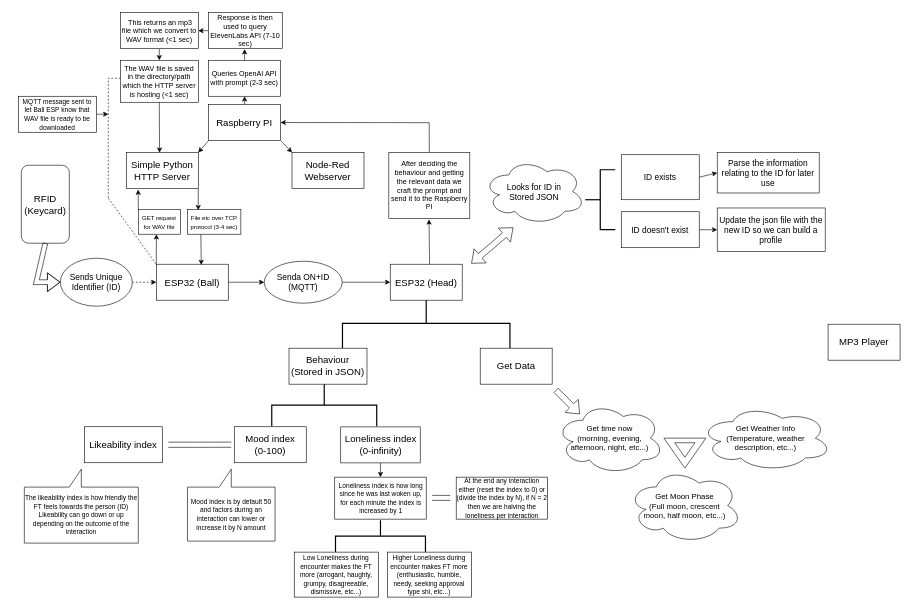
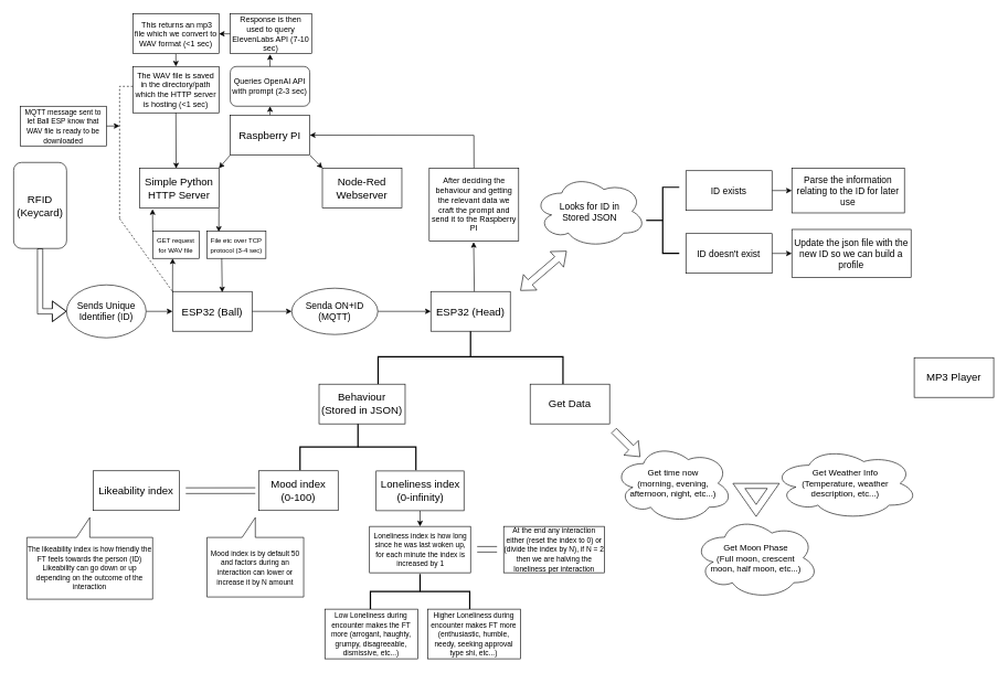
  <mxCell id="0" />
  <mxCell id="1" parent="0" />
  <mxCell id="2" value="" style="strokeWidth=2;html=1;shape=mxgraph.flowchart.annotation_2;align=left;labelPosition=right;pointerEvents=1;rotation=90;" vertex="1" parent="1"><mxGeometry x="668.13" y="398.92" width="83.75" height="279.21" as="geometry" /></mxCell>
  <mxCell id="3" style="edgeStyle=none;rounded=0;orthogonalLoop=1;jettySize=auto;html=1;exitX=1;exitY=0.5;exitDx=0;exitDy=0;entryX=0;entryY=0.5;entryDx=0;entryDy=0;" edge="1" parent="1" source="5" target="13"><mxGeometry relative="1" as="geometry" /></mxCell>
  <mxCell id="4" style="edgeStyle=none;rounded=0;orthogonalLoop=1;jettySize=auto;html=1;exitX=0;exitY=0;exitDx=0;exitDy=0;" edge="1" parent="1" source="5"><mxGeometry relative="1" as="geometry"><mxPoint x="260.143" y="390" as="targetPoint" /></mxGeometry></mxCell>
  <mxCell id="5" value="&lt;font style=&quot;font-size: 16px;&quot;&gt;ESP32 (Ball)&lt;/font&gt;" style="rounded=0;whiteSpace=wrap;html=1;" vertex="1" parent="1"><mxGeometry x="260" y="440" width="120" height="60" as="geometry" /></mxCell>
  <mxCell id="6" value="&lt;font style=&quot;font-size: 16px;&quot;&gt;ESP32 (Head)&lt;/font&gt;" style="rounded=0;whiteSpace=wrap;html=1;" vertex="1" parent="1"><mxGeometry x="650" y="440" width="120" height="60" as="geometry" /></mxCell>
  <mxCell id="7" style="edgeStyle=none;rounded=0;orthogonalLoop=1;jettySize=auto;html=1;exitX=0;exitY=1;exitDx=0;exitDy=0;entryX=1;entryY=0;entryDx=0;entryDy=0;" edge="1" parent="1" source="10" target="32"><mxGeometry relative="1" as="geometry" /></mxCell>
  <mxCell id="8" style="edgeStyle=none;rounded=0;orthogonalLoop=1;jettySize=auto;html=1;exitX=1;exitY=1;exitDx=0;exitDy=0;entryX=0;entryY=0;entryDx=0;entryDy=0;" edge="1" parent="1" source="10" target="30"><mxGeometry relative="1" as="geometry" /></mxCell>
  <mxCell id="9" style="edgeStyle=none;rounded=0;orthogonalLoop=1;jettySize=auto;html=1;exitX=0.5;exitY=0;exitDx=0;exitDy=0;entryX=0.5;entryY=1;entryDx=0;entryDy=0;" edge="1" parent="1" source="10" target="60"><mxGeometry relative="1" as="geometry" /></mxCell>
  <mxCell id="10" value="&lt;font style=&quot;font-size: 16px;&quot;&gt;Raspberry PI&lt;/font&gt;" style="rounded=0;whiteSpace=wrap;html=1;" vertex="1" parent="1"><mxGeometry x="347.19" y="173.75" width="120" height="60" as="geometry" /></mxCell>
- <mxCell id="11" value="&lt;div&gt;&lt;font style=&quot;font-size: 16px;&quot;&gt;RFID&lt;/font&gt;&lt;/div&gt;&lt;div&gt;&lt;font style=&quot;font-size: 16px;&quot;&gt;(Keycard)&lt;/font&gt;&lt;/div&gt;" style="rounded=1;whiteSpace=wrap;html=1;" vertex="1" parent="1"><mxGeometry x="35" y="275" width="80" height="130" as="geometry" /></mxCell>
+ <mxCell id="11" value="&lt;div&gt;&lt;font style=&quot;font-size: 16px;&quot;&gt;RFID&lt;/font&gt;&lt;/div&gt;&lt;div&gt;&lt;font style=&quot;font-size: 16px;&quot;&gt;(Keycard)&lt;/font&gt;&lt;/div&gt;" style="rounded=1;whiteSpace=wrap;html=1;" vertex="1" parent="1"><mxGeometry x="20" y="245" width="80" height="130" as="geometry" /></mxCell>
  <mxCell id="12" style="edgeStyle=none;rounded=0;orthogonalLoop=1;jettySize=auto;html=1;exitX=1;exitY=0.5;exitDx=0;exitDy=0;entryX=0;entryY=0.5;entryDx=0;entryDy=0;" edge="1" parent="1" source="13" target="6"><mxGeometry relative="1" as="geometry" /></mxCell>
  <mxCell id="13" value="&lt;div&gt;&lt;font style=&quot;font-size: 14px;&quot;&gt;Senda ON+ID&lt;/font&gt;&lt;/div&gt;&lt;div&gt;&lt;font style=&quot;font-size: 14px;&quot;&gt;(MQTT)&lt;/font&gt;&lt;/div&gt;" style="ellipse;whiteSpace=wrap;html=1;" vertex="1" parent="1"><mxGeometry x="440" y="435" width="130" height="70" as="geometry" /></mxCell>
- <mxCell id="14" style="edgeStyle=none;rounded=0;orthogonalLoop=1;jettySize=auto;html=1;exitX=1;exitY=0.5;exitDx=0;exitDy=0;entryX=0;entryY=0.5;entryDx=0;entryDy=0;dashed=1;" edge="1" parent="1" source="15" target="5"><mxGeometry relative="1" as="geometry" /></mxCell>
+ <mxCell id="14" style="edgeStyle=none;rounded=0;orthogonalLoop=1;jettySize=auto;html=1;exitX=1;exitY=0.5;exitDx=0;exitDy=0;entryX=0;entryY=0.5;entryDx=0;entryDy=0;" edge="1" parent="1" source="15" target="5"><mxGeometry relative="1" as="geometry" /></mxCell>
  <mxCell id="15" value="&lt;div&gt;&lt;font style=&quot;font-size: 14px;&quot;&gt;Sends Unique Identifier (ID)&lt;/font&gt;&lt;/div&gt;" style="ellipse;whiteSpace=wrap;html=1;" vertex="1" parent="1"><mxGeometry x="100" y="430" width="120" height="80" as="geometry" /></mxCell>
  <mxCell id="16" style="edgeStyle=none;rounded=0;orthogonalLoop=1;jettySize=auto;html=1;exitX=1;exitY=0.5;exitDx=0;exitDy=0;" edge="1" parent="1" source="15" target="15"><mxGeometry relative="1" as="geometry" /></mxCell>
  <mxCell id="17" value="" style="shape=flexArrow;endArrow=classic;html=1;rounded=0;endWidth=22;endSize=6.67;width=8;entryX=0;entryY=0.5;entryDx=0;entryDy=0;exitX=0.5;exitY=1;exitDx=0;exitDy=0;" edge="1" parent="1" source="11" target="15"><mxGeometry width="50" height="50" relative="1" as="geometry"><mxPoint x="59.5" y="380" as="sourcePoint" /><mxPoint x="60" y="490" as="targetPoint" /><Array as="points"><mxPoint x="60" y="470" /></Array></mxGeometry></mxCell>
  <mxCell id="18" value="&lt;div&gt;&lt;font style=&quot;font-size: 14px;&quot;&gt;Looks for ID in&lt;/font&gt;&lt;/div&gt;&lt;div&gt;&lt;font style=&quot;font-size: 14px;&quot;&gt;Stored JSON&lt;/font&gt;&lt;/div&gt;" style="ellipse;shape=cloud;whiteSpace=wrap;html=1;" vertex="1" parent="1"><mxGeometry x="805.18" y="263.75" width="170" height="110" as="geometry" /></mxCell>
  <mxCell id="19" value="" style="shape=flexArrow;endArrow=classic;startArrow=classic;html=1;rounded=0;" edge="1" parent="1"><mxGeometry width="100" height="100" relative="1" as="geometry"><mxPoint x="785.18" y="438.75" as="sourcePoint" /><mxPoint x="855.18" y="378.75" as="targetPoint" /></mxGeometry></mxCell>
  <mxCell id="20" style="edgeStyle=none;rounded=0;orthogonalLoop=1;jettySize=auto;html=1;exitX=1;exitY=0.5;exitDx=0;exitDy=0;entryX=0;entryY=0.5;entryDx=0;entryDy=0;" edge="1" parent="1" source="21" target="26"><mxGeometry relative="1" as="geometry" /></mxCell>
  <mxCell id="21" value="&lt;font style=&quot;font-size: 14px;&quot;&gt;ID doesn't exist&lt;/font&gt;" style="rounded=0;whiteSpace=wrap;html=1;" vertex="1" parent="1"><mxGeometry x="1035.18" y="352.5" width="130" height="60" as="geometry" /></mxCell>
  <mxCell id="22" value="" style="strokeWidth=2;html=1;shape=mxgraph.flowchart.annotation_2;align=left;labelPosition=right;pointerEvents=1;" vertex="1" parent="1"><mxGeometry x="975.18" y="282.5" width="50" height="100" as="geometry" /></mxCell>
  <mxCell id="23" style="edgeStyle=none;rounded=0;orthogonalLoop=1;jettySize=auto;html=1;exitX=1;exitY=0.5;exitDx=0;exitDy=0;entryX=0;entryY=0.5;entryDx=0;entryDy=0;" edge="1" parent="1" source="24" target="25"><mxGeometry relative="1" as="geometry" /></mxCell>
- <mxCell id="24" value="&lt;font style=&quot;font-size: 14px;&quot;&gt;ID exists&lt;/font&gt;" style="rounded=0;whiteSpace=wrap;html=1;" vertex="1" parent="1"><mxGeometry x="1035.18" y="257.5" width="130" height="75" as="geometry" /></mxCell>
+ <mxCell id="24" value="&lt;font style=&quot;font-size: 14px;&quot;&gt;ID exists&lt;/font&gt;" style="rounded=0;whiteSpace=wrap;html=1;" vertex="1" parent="1"><mxGeometry x="1035.18" y="257.5" width="130" height="60" as="geometry" /></mxCell>
  <mxCell id="25" value="&lt;font style=&quot;font-size: 14px;&quot;&gt;Parse the information relating to the ID for later use&lt;/font&gt;" style="rounded=0;whiteSpace=wrap;html=1;" vertex="1" parent="1"><mxGeometry x="1195.18" y="253.75" width="170" height="67.5" as="geometry" /></mxCell>
  <mxCell id="26" value="&lt;font style=&quot;font-size: 14px;&quot;&gt;Update the json file with the new ID so we can build a profile&lt;/font&gt;" style="rounded=0;whiteSpace=wrap;html=1;" vertex="1" parent="1"><mxGeometry x="1195.18" y="346.25" width="180" height="72.5" as="geometry" /></mxCell>
  <mxCell id="27" style="edgeStyle=none;rounded=0;orthogonalLoop=1;jettySize=auto;html=1;exitX=1;exitY=0.5;exitDx=0;exitDy=0;" edge="1" parent="1" source="21" target="21"><mxGeometry relative="1" as="geometry" /></mxCell>
  <mxCell id="28" style="edgeStyle=none;rounded=0;orthogonalLoop=1;jettySize=auto;html=1;exitX=1;exitY=0.5;exitDx=0;exitDy=0;" edge="1" parent="1" source="21" target="21"><mxGeometry relative="1" as="geometry" /></mxCell>
  <mxCell id="29" value="&lt;font style=&quot;font-size: 16px;&quot;&gt;MP3 Player&lt;/font&gt;" style="rounded=0;whiteSpace=wrap;html=1;" vertex="1" parent="1"><mxGeometry x="1380" y="540" width="120" height="60" as="geometry" /></mxCell>
  <mxCell id="30" value="&lt;div&gt;&lt;font style=&quot;font-size: 16px;&quot;&gt;Node-Red&lt;/font&gt;&lt;/div&gt;&lt;div&gt;&lt;font style=&quot;font-size: 16px;&quot;&gt;Webserver&lt;/font&gt;&lt;/div&gt;" style="rounded=0;whiteSpace=wrap;html=1;" vertex="1" parent="1"><mxGeometry x="486.25" y="253.75" width="120" height="60" as="geometry" /></mxCell>
  <mxCell id="31" style="edgeStyle=none;rounded=0;orthogonalLoop=1;jettySize=auto;html=1;exitX=1;exitY=1;exitDx=0;exitDy=0;" edge="1" parent="1" source="32"><mxGeometry relative="1" as="geometry"><mxPoint x="329.857" y="350" as="targetPoint" /></mxGeometry></mxCell>
  <mxCell id="32" value="&lt;div&gt;&lt;font style=&quot;font-size: 16px;&quot;&gt;Simple Python&lt;/font&gt;&lt;/div&gt;&lt;div&gt;&lt;font style=&quot;font-size: 16px;&quot;&gt;HTTP Server&lt;/font&gt;&lt;/div&gt;" style="rounded=0;whiteSpace=wrap;html=1;" vertex="1" parent="1"><mxGeometry x="210" y="253.75" width="120" height="60" as="geometry" /></mxCell>
  <mxCell id="33" value="&lt;div&gt;&lt;font style=&quot;font-size: 13px;&quot;&gt;Get time now&lt;/font&gt;&lt;/div&gt;&lt;div&gt;&lt;font style=&quot;font-size: 13px;&quot;&gt;(morning, evening,&lt;/font&gt;&lt;/div&gt;&lt;div&gt;&lt;font style=&quot;font-size: 13px;&quot;&gt;afternoon, night, etc...)&lt;/font&gt;&lt;/div&gt;" style="ellipse;shape=cloud;whiteSpace=wrap;html=1;" vertex="1" parent="1"><mxGeometry x="926.25" y="670" width="180" height="120" as="geometry" /></mxCell>
  <mxCell id="34" value="&lt;div&gt;&lt;font style=&quot;font-size: 13px;&quot;&gt;Get Moon Phase&lt;/font&gt;&lt;/div&gt;&lt;div&gt;&lt;font style=&quot;font-size: 13px;&quot;&gt;(Full moon, crescent&lt;/font&gt;&lt;/div&gt;&lt;div&gt;&lt;font style=&quot;font-size: 13px;&quot;&gt;moon, half moon, etc...)&lt;/font&gt;&lt;/div&gt;" style="ellipse;shape=cloud;whiteSpace=wrap;html=1;" vertex="1" parent="1"><mxGeometry x="1046.25" y="780" width="190" height="125" as="geometry" /></mxCell>
  <mxCell id="35" value="&lt;div&gt;&lt;font style=&quot;font-size: 13px;&quot;&gt;Get Weather Info&lt;/font&gt;&lt;/div&gt;&lt;div&gt;&lt;font style=&quot;font-size: 13px;&quot;&gt;(Temperature, weather&lt;/font&gt;&lt;/div&gt;&lt;div&gt;&lt;font style=&quot;font-size: 13px;&quot;&gt;description, etc...)&lt;/font&gt;&lt;/div&gt;" style="ellipse;shape=cloud;whiteSpace=wrap;html=1;" vertex="1" parent="1"><mxGeometry x="1166.25" y="675" width="220" height="110" as="geometry" /></mxCell>
  <mxCell id="36" value="&lt;font style=&quot;font-size: 16px;&quot;&gt;Get Data&lt;/font&gt;" style="rounded=0;whiteSpace=wrap;html=1;" vertex="1" parent="1"><mxGeometry x="800" y="580" width="120" height="60" as="geometry" /></mxCell>
  <mxCell id="37" value="" style="shape=flexArrow;endArrow=classic;html=1;rounded=0;" edge="1" parent="1"><mxGeometry width="50" height="50" relative="1" as="geometry"><mxPoint x="926.25" y="650" as="sourcePoint" /><mxPoint x="966.25" y="690" as="targetPoint" /></mxGeometry></mxCell>
  <mxCell id="38" value="" style="triangle;whiteSpace=wrap;html=1;rotation=90;" vertex="1" parent="1"><mxGeometry x="1116.25" y="720" width="50" height="70" as="geometry" /></mxCell>
  <mxCell id="39" value="" style="triangle;whiteSpace=wrap;html=1;rotation=90;" vertex="1" parent="1"><mxGeometry x="1129.14" y="732.89" width="24.22" height="33.75" as="geometry" /></mxCell>
  <mxCell id="40" value="&lt;div&gt;&lt;font style=&quot;font-size: 16px;&quot;&gt;Behaviour&lt;/font&gt;&lt;/div&gt;&lt;div&gt;&lt;font style=&quot;font-size: 16px;&quot;&gt;(Stored in JSON)&lt;/font&gt;&lt;/div&gt;" style="rounded=0;whiteSpace=wrap;html=1;" vertex="1" parent="1"><mxGeometry x="481.25" y="580" width="130" height="60" as="geometry" /></mxCell>
  <mxCell id="41" value="" style="strokeWidth=2;html=1;shape=mxgraph.flowchart.annotation_2;align=left;labelPosition=right;pointerEvents=1;rotation=90;" vertex="1" parent="1"><mxGeometry x="505" y="587.5" width="70" height="175" as="geometry" /></mxCell>
  <mxCell id="42" value="&lt;div&gt;&lt;font style=&quot;font-size: 16px;&quot;&gt;Mood index&lt;/font&gt;&lt;/div&gt;&lt;div&gt;&lt;font style=&quot;font-size: 16px;&quot;&gt;(0-100)&lt;/font&gt;&lt;/div&gt;" style="rounded=0;whiteSpace=wrap;html=1;" vertex="1" parent="1"><mxGeometry x="390" y="711" width="120" height="60" as="geometry" /></mxCell>
  <mxCell id="43" style="edgeStyle=none;rounded=0;orthogonalLoop=1;jettySize=auto;html=1;exitX=0.5;exitY=1;exitDx=0;exitDy=0;entryX=0.5;entryY=0;entryDx=0;entryDy=0;" edge="1" parent="1" source="44" target="49"><mxGeometry relative="1" as="geometry" /></mxCell>
  <mxCell id="44" value="&lt;div&gt;&lt;font style=&quot;font-size: 16px;&quot;&gt;Loneliness index&lt;/font&gt;&lt;/div&gt;&lt;div&gt;&lt;font style=&quot;font-size: 16px;&quot;&gt;(0-infinity)&lt;/font&gt;&lt;/div&gt;" style="rounded=0;whiteSpace=wrap;html=1;" vertex="1" parent="1"><mxGeometry x="567.5" y="711.25" width="132.5" height="60" as="geometry" /></mxCell>
  <mxCell id="45" value="&lt;font style=&quot;font-size: 16px;&quot;&gt;Likeability index&lt;/font&gt;" style="rounded=0;whiteSpace=wrap;html=1;" vertex="1" parent="1"><mxGeometry x="140" y="711" width="130" height="60" as="geometry" /></mxCell>
  <mxCell id="46" value="&lt;div&gt;&lt;font style=&quot;font-size: 11px;&quot;&gt;The likeability index is how friendly the FT feels towards the person (ID)&lt;/font&gt;&lt;/div&gt;&lt;div&gt;&lt;font style=&quot;font-size: 11px;&quot;&gt;Likeability can go down or up depending on the outcome of the interaction&lt;/font&gt;&lt;/div&gt;" style="shape=callout;whiteSpace=wrap;html=1;perimeter=calloutPerimeter;flipV=1;flipH=1;" vertex="1" parent="1"><mxGeometry x="40" y="781.64" width="190" height="123.36" as="geometry" /></mxCell>
  <mxCell id="47" value="&lt;div&gt;&lt;font style=&quot;font-size: 11px;&quot;&gt;Mood index is by default 50 and factors during an interaction can lower or increase it by N amount&lt;/font&gt;&lt;/div&gt;" style="shape=callout;whiteSpace=wrap;html=1;perimeter=calloutPerimeter;direction=east;flipH=1;flipV=1;" vertex="1" parent="1"><mxGeometry x="312" y="781.64" width="146" height="120" as="geometry" /></mxCell>
  <mxCell id="48" value="" style="shape=link;html=1;rounded=0;width=8.621;" edge="1" parent="1"><mxGeometry width="100" relative="1" as="geometry"><mxPoint x="280" y="741" as="sourcePoint" /><mxPoint x="385" y="740.91" as="targetPoint" /></mxGeometry></mxCell>
  <mxCell id="49" value="&lt;font style=&quot;font-size: 11px;&quot;&gt;Loneliness index is how long since he was last woken up, for each minute the index is increased by 1&lt;/font&gt;" style="rounded=0;whiteSpace=wrap;html=1;" vertex="1" parent="1"><mxGeometry x="557.5" y="795" width="152.5" height="70" as="geometry" /></mxCell>
  <mxCell id="50" value="&lt;div&gt;&lt;font style=&quot;font-size: 11px;&quot;&gt;Low Loneliness during encounter makes the FT more (arrogant, haughty, grumpy, disagreeable, dismissive, etc...)&lt;/font&gt;&lt;/div&gt;" style="rounded=0;whiteSpace=wrap;html=1;" vertex="1" parent="1"><mxGeometry x="490" y="920" width="140.32" height="75" as="geometry" /></mxCell>
  <mxCell id="51" value="&lt;font style=&quot;font-size: 11px;&quot;&gt;Higher Loneliness during encounter makes FT more (enthusiastic, humble, needy, seeking approval type shi, etc...)&lt;/font&gt;" style="rounded=0;whiteSpace=wrap;html=1;" vertex="1" parent="1"><mxGeometry x="645.18" y="920" width="140" height="75" as="geometry" /></mxCell>
  <mxCell id="52" value="" style="strokeWidth=2;html=1;shape=mxgraph.flowchart.annotation_2;align=left;labelPosition=right;pointerEvents=1;rotation=90;" vertex="1" parent="1"><mxGeometry x="607.19" y="818.44" width="53.13" height="150" as="geometry" /></mxCell>
  <mxCell id="53" value="&lt;font style=&quot;font-size: 11px;&quot;&gt;At the end any interaction either (reset the index to 0) or (divide the index by N), if N = 2 then we are halving the loneliness per interaction&lt;/font&gt;" style="rounded=0;whiteSpace=wrap;html=1;" vertex="1" parent="1"><mxGeometry x="760" y="795" width="152.5" height="70" as="geometry" /></mxCell>
  <mxCell id="54" value="" style="shape=link;html=1;rounded=0;width=8.333;" edge="1" parent="1"><mxGeometry width="100" relative="1" as="geometry"><mxPoint x="720" y="829.58" as="sourcePoint" /><mxPoint x="750" y="829.58" as="targetPoint" /></mxGeometry></mxCell>
  <mxCell id="55" style="edgeStyle=none;rounded=0;orthogonalLoop=1;jettySize=auto;html=1;exitX=0.5;exitY=0;exitDx=0;exitDy=0;entryX=1;entryY=0.5;entryDx=0;entryDy=0;" edge="1" parent="1" source="56" target="10"><mxGeometry relative="1" as="geometry"><mxPoint x="590" y="180" as="targetPoint" /><Array as="points"><mxPoint x="715" y="204" /></Array></mxGeometry></mxCell>
  <mxCell id="56" value="&lt;div&gt;&lt;font&gt;After deciding the behaviour and getting the relevant data we craft the prompt and send it to the Raspberry PI&lt;/font&gt;&lt;/div&gt;" style="rounded=0;whiteSpace=wrap;html=1;" vertex="1" parent="1"><mxGeometry x="647.67" y="253.75" width="135.01" height="110" as="geometry" /></mxCell>
  <mxCell id="57" style="edgeStyle=none;rounded=0;orthogonalLoop=1;jettySize=auto;html=1;exitX=0.5;exitY=0;exitDx=0;exitDy=0;entryX=0.454;entryY=1.014;entryDx=0;entryDy=0;entryPerimeter=0;" edge="1" parent="1"><mxGeometry relative="1" as="geometry"><mxPoint x="715.69" y="440" as="sourcePoint" /><mxPoint x="714.655" y="365.29" as="targetPoint" /></mxGeometry></mxCell>
  <mxCell id="58" style="edgeStyle=none;rounded=0;orthogonalLoop=1;jettySize=auto;html=1;exitX=0.5;exitY=1;exitDx=0;exitDy=0;entryX=0.5;entryY=0;entryDx=0;entryDy=0;" edge="1" parent="1" source="59" target="63"><mxGeometry relative="1" as="geometry" /></mxCell>
  <mxCell id="59" value="&amp;nbsp;This returns an mp3 file which we convert to WAV format (&amp;lt;1 sec)" style="rounded=0;whiteSpace=wrap;html=1;" vertex="1" parent="1"><mxGeometry x="200" y="20.63" width="130" height="60" as="geometry" /></mxCell>
- <mxCell id="60" value="Queries OpenAI API with prompt (2-3 sec)" style="rounded=0;whiteSpace=wrap;html=1;" vertex="1" parent="1"><mxGeometry x="347.19" y="100" width="120" height="60" as="geometry" /></mxCell>
+ <mxCell id="60" value="Queries OpenAI API with prompt (2-3 sec)" style="whiteSpace=wrap;html=1;rounded=1;" vertex="1" parent="1"><mxGeometry x="347.19" y="100" width="120" height="60" as="geometry" /></mxCell>
  <mxCell id="61" style="edgeStyle=none;rounded=0;orthogonalLoop=1;jettySize=auto;html=1;exitX=0;exitY=0.5;exitDx=0;exitDy=0;entryX=1;entryY=0.5;entryDx=0;entryDy=0;" edge="1" parent="1" source="62" target="59"><mxGeometry relative="1" as="geometry" /></mxCell>
  <mxCell id="62" value="Response is then used to query ElevenLabs API (7-10 sec)" style="rounded=0;whiteSpace=wrap;html=1;" vertex="1" parent="1"><mxGeometry x="347.19" y="20.63" width="122.81" height="60" as="geometry" /></mxCell>
  <mxCell id="63" value=" The WAV file is saved in the directory/path which the HTTP server is hosting (&amp;lt;1 sec)" style="rounded=0;whiteSpace=wrap;html=1;" vertex="1" parent="1"><mxGeometry x="200" y="100" width="130" height="70" as="geometry" /></mxCell>
  <mxCell id="64" style="edgeStyle=none;rounded=0;orthogonalLoop=1;jettySize=auto;html=1;exitX=0.5;exitY=0;exitDx=0;exitDy=0;" edge="1" parent="1" source="60" target="60"><mxGeometry relative="1" as="geometry" /></mxCell>
  <mxCell id="65" style="edgeStyle=none;rounded=0;orthogonalLoop=1;jettySize=auto;html=1;exitX=0.5;exitY=0;exitDx=0;exitDy=0;" edge="1" parent="1" source="60" target="60"><mxGeometry relative="1" as="geometry" /></mxCell>
  <mxCell id="66" style="edgeStyle=none;rounded=0;orthogonalLoop=1;jettySize=auto;html=1;exitX=0.5;exitY=0;exitDx=0;exitDy=0;entryX=0.489;entryY=1.015;entryDx=0;entryDy=0;entryPerimeter=0;" edge="1" parent="1" source="60" target="62"><mxGeometry relative="1" as="geometry" /></mxCell>
  <mxCell id="67" style="edgeStyle=none;rounded=0;orthogonalLoop=1;jettySize=auto;html=1;exitX=0.5;exitY=1;exitDx=0;exitDy=0;entryX=0.462;entryY=0.006;entryDx=0;entryDy=0;entryPerimeter=0;" edge="1" parent="1" source="63" target="32"><mxGeometry relative="1" as="geometry" /></mxCell>
  <mxCell id="68" value="" style="endArrow=none;dashed=1;html=1;rounded=0;" edge="1" parent="1"><mxGeometry width="50" height="50" relative="1" as="geometry"><mxPoint x="200" y="130" as="sourcePoint" /><mxPoint x="180" y="330" as="targetPoint" /><Array as="points"><mxPoint x="180" y="130" /></Array></mxGeometry></mxCell>
  <mxCell id="69" value="" style="endArrow=none;dashed=1;html=1;rounded=0;entryX=-0.018;entryY=-0.055;entryDx=0;entryDy=0;entryPerimeter=0;" edge="1" parent="1"><mxGeometry width="50" height="50" relative="1" as="geometry"><mxPoint x="180" y="330" as="sourcePoint" /><mxPoint x="259.84" y="439.7" as="targetPoint" /><Array as="points"><mxPoint x="260" y="440" /></Array></mxGeometry></mxCell>
  <mxCell id="70" style="edgeStyle=none;rounded=0;orthogonalLoop=1;jettySize=auto;html=1;exitX=1;exitY=0.5;exitDx=0;exitDy=0;" edge="1" parent="1" source="71"><mxGeometry relative="1" as="geometry"><mxPoint x="180" y="189.857" as="targetPoint" /></mxGeometry></mxCell>
  <mxCell id="71" value="&lt;font style=&quot;font-size: 11px;&quot;&gt;MQTT message sent to let Ball ESP know that WAV file is ready to be downloaded&lt;/font&gt;" style="rounded=0;whiteSpace=wrap;html=1;" vertex="1" parent="1"><mxGeometry x="30" y="160" width="130" height="60" as="geometry" /></mxCell>
  <mxCell id="72" value="&lt;font style=&quot;font-size: 10px;&quot;&gt;GET request for WAV file&lt;/font&gt;" style="rounded=0;whiteSpace=wrap;html=1;" vertex="1" parent="1"><mxGeometry x="230" y="348.75" width="70" height="41.25" as="geometry" /></mxCell>
  <mxCell id="73" style="edgeStyle=none;rounded=0;orthogonalLoop=1;jettySize=auto;html=1;exitX=0;exitY=0;exitDx=0;exitDy=0;entryX=0.165;entryY=1.03;entryDx=0;entryDy=0;entryPerimeter=0;" edge="1" parent="1" source="72" target="32"><mxGeometry relative="1" as="geometry" /></mxCell>
  <mxCell id="74" value="&lt;font style=&quot;font-size: 10px;&quot;&gt;File etc over TCP protocol (3-4 sec)&lt;/font&gt;" style="rounded=0;whiteSpace=wrap;html=1;" vertex="1" parent="1"><mxGeometry x="312" y="349" width="89" height="41" as="geometry" /></mxCell>
  <mxCell id="75" style="edgeStyle=none;rounded=0;orthogonalLoop=1;jettySize=auto;html=1;exitX=0.25;exitY=1;exitDx=0;exitDy=0;entryX=0.625;entryY=0.021;entryDx=0;entryDy=0;entryPerimeter=0;" edge="1" parent="1" source="74" target="5"><mxGeometry relative="1" as="geometry" /></mxCell>
